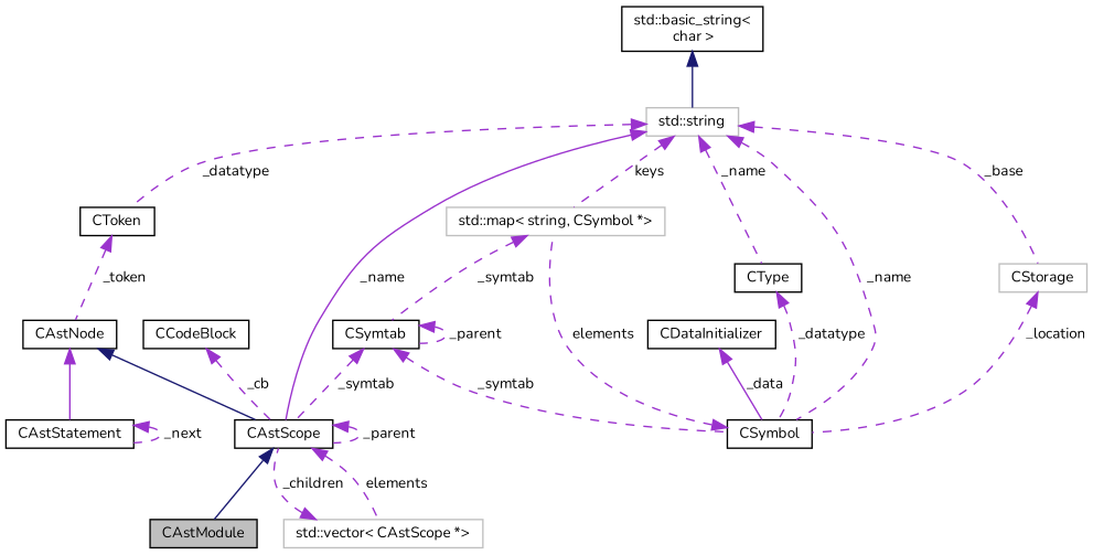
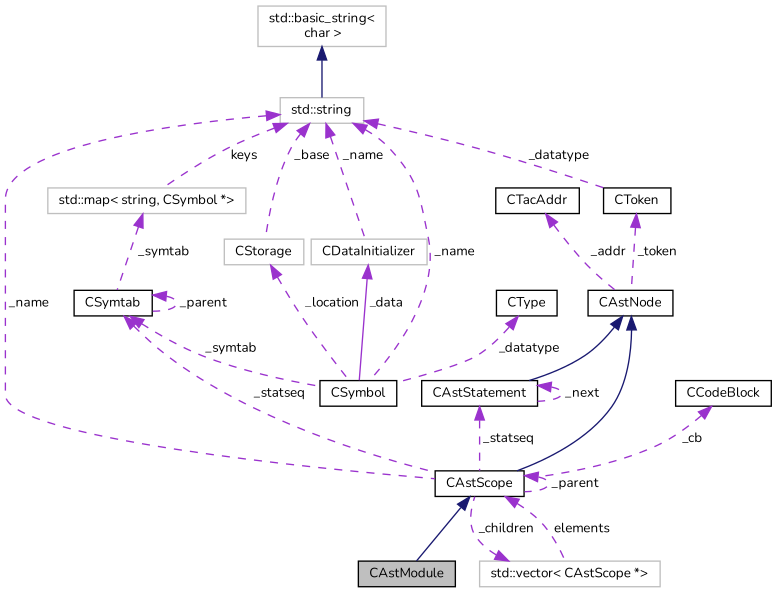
  digraph {
    fontname=Nunito
    node [color=black fillcolor=white fontname=Nunito fontsize=10 shape=record style=filled]
    edge [color=darkorchid3 dir=back fontname=Nunito fontsize=10 labelfontname=Helvetica labelfontsize=10 style=dashed]
    n1 [fillcolor=grey75 fontcolor=black height=0.2 label=CAstModule width=0.4]
    n2 [height=0.2 label=CAstScope width=0.4]
    n3 [color=grey75 height=0.2 label="std::vector\< CAstScope *\>" width=0.4]
    n4 [height=0.2 label=CAstNode width=0.4]
    n5 [height=0.2 label=CAstStatement width=0.4]
    n6 [height=0.2 label=CToken width=0.4]
    n7 [color=grey75 height=0.2 label="std::string" width=0.4]
    n8 [color=grey75 height=0.2 label="std::map\< string, CSymbol *\>" width=0.4]
    n9 [height=0.2 label=CSymbol width=0.4]
    n10 [color=grey75 height=0.2 label=CStorage width=0.4]
    n11 [height=0.2 label=CType width=0.4]
    n12 [height=0.2 label=CSymtab width=0.4]
-   n13 [height=0.2 label="std::basic_string\<\l char \>" width=0.4]
-   n15 [height=0.2 label=CDataInitializer width=0.4]
+   n13 [color=grey75 height=0.2 label="std::basic_string\<\l char \>" width=0.4]
+   n14 [height=0.2 label=CTacAddr width=0.4]
+   n15 [color=grey75 height=0.2 label=CDataInitializer width=0.4]
    n16 [height=0.2 label=CCodeBlock width=0.4]
    n2 -> n1 [color=midnightblue style=solid]
    n2 -> n2 [label=" _parent"]
    n2 -> n3 [label=" elements"]
    n3 -> n2 [label=" _children"]
    n4 -> n2 [color=midnightblue style=solid]
-   n4 -> n5 [style=solid]
+   n4 -> n5 [color=midnightblue style=solid]
+   n5 -> n2 [label=" _statseq"]
    n5 -> n5 [label=" _next"]
    n6 -> n4 [label=" _token"]
-   n7 -> n2 [label=" _name" style=solid]
+   n7 -> n2 [label=" _name"]
    n7 -> n6 [label=" _datatype"]
    n7 -> n8 [label=" keys"]
    n7 -> n9 [label=" _name"]
    n7 -> n10 [label=" _base"]
-   n7 -> n11 [label=" _name"]
+   n7 -> n15 [label=" _name"]
    n8 -> n12 [label=" _symtab"]
-   n9 -> n8 [label=" elements"]
    n10 -> n9 [label=" _location"]
    n11 -> n9 [label=" _datatype"]
-   n12 -> n2 [label=" _symtab"]
+   n12 -> n2 [label=" _statseq"]
    n12 -> n9 [label=" _symtab"]
    n12 -> n12 [label=" _parent"]
    n13 -> n7 [color=midnightblue style=solid]
+   n14 -> n4 [label=" _addr"]
    n15 -> n9 [label=" _data" style=solid]
    n16 -> n2 [label=" _cb"]
  }
